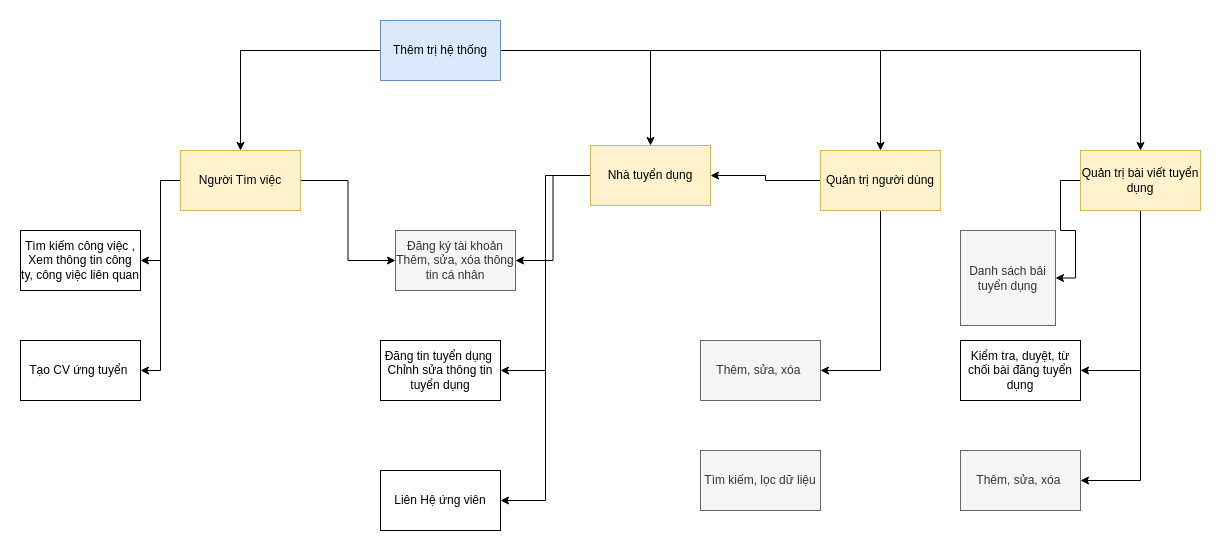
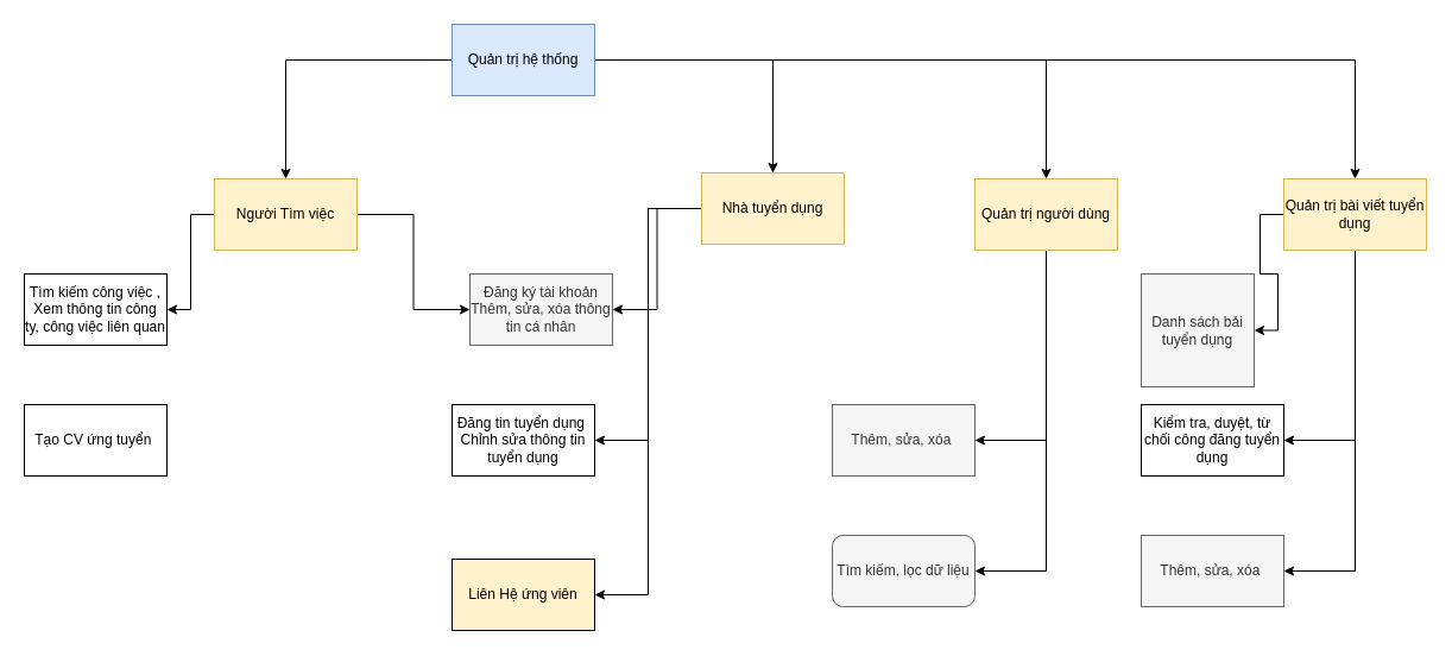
  <mxCell id="0" />
  <mxCell id="1" parent="0" />
  <mxCell id="2" style="edgeStyle=orthogonalEdgeStyle;rounded=0;orthogonalLoop=1;jettySize=auto;html=1;entryX=1;entryY=0.5;entryDx=0;entryDy=0;" edge="1" parent="1" source="5" target="15"><mxGeometry relative="1" as="geometry" /></mxCell>
  <mxCell id="3" style="edgeStyle=orthogonalEdgeStyle;rounded=0;orthogonalLoop=1;jettySize=auto;html=1;entryX=1;entryY=0.5;entryDx=0;entryDy=0;" edge="1" parent="1" source="5" target="18"><mxGeometry relative="1" as="geometry" /></mxCell>
  <mxCell id="4" style="edgeStyle=orthogonalEdgeStyle;rounded=0;orthogonalLoop=1;jettySize=auto;html=1;entryX=1;entryY=0.5;entryDx=0;entryDy=0;" edge="1" parent="1" source="5" target="19"><mxGeometry relative="1" as="geometry" /></mxCell>
  <mxCell id="5" value="Nhà tuyển dụng" style="rounded=0;whiteSpace=wrap;html=1;fillColor=#fff2cc;strokeColor=#d6b656;" vertex="1" parent="1"><mxGeometry x="590" y="145" width="120" height="60" as="geometry" /></mxCell>
  <mxCell id="6" style="edgeStyle=orthogonalEdgeStyle;rounded=0;orthogonalLoop=1;jettySize=auto;html=1;entryX=0;entryY=0.5;entryDx=0;entryDy=0;" edge="1" parent="1" source="9" target="15"><mxGeometry relative="1" as="geometry" /></mxCell>
  <mxCell id="7" style="edgeStyle=orthogonalEdgeStyle;rounded=0;orthogonalLoop=1;jettySize=auto;html=1;entryX=1;entryY=0.5;entryDx=0;entryDy=0;" edge="1" parent="1" source="9" target="16"><mxGeometry relative="1" as="geometry" /></mxCell>
- <mxCell id="8" style="edgeStyle=orthogonalEdgeStyle;rounded=0;orthogonalLoop=1;jettySize=auto;html=1;entryX=1;entryY=0.5;entryDx=0;entryDy=0;" edge="1" parent="1" source="9" target="17"><mxGeometry relative="1" as="geometry" /></mxCell>
  <mxCell id="9" value="Người Tìm việc" style="rounded=0;whiteSpace=wrap;html=1;fillColor=#fff2cc;strokeColor=#d6b656;" vertex="1" parent="1"><mxGeometry x="180" y="150" width="120" height="60" as="geometry" /></mxCell>
  <mxCell id="10" style="edgeStyle=orthogonalEdgeStyle;rounded=0;orthogonalLoop=1;jettySize=auto;html=1;entryX=0.5;entryY=0;entryDx=0;entryDy=0;" edge="1" parent="1" source="14" target="9"><mxGeometry relative="1" as="geometry" /></mxCell>
  <mxCell id="11" style="edgeStyle=orthogonalEdgeStyle;rounded=0;orthogonalLoop=1;jettySize=auto;html=1;entryX=0.5;entryY=0;entryDx=0;entryDy=0;" edge="1" parent="1" source="14" target="5"><mxGeometry relative="1" as="geometry" /></mxCell>
  <mxCell id="12" style="edgeStyle=orthogonalEdgeStyle;rounded=0;orthogonalLoop=1;jettySize=auto;html=1;entryX=0.5;entryY=0;entryDx=0;entryDy=0;" edge="1" parent="1" source="14" target="22"><mxGeometry relative="1" as="geometry" /></mxCell>
  <mxCell id="13" style="edgeStyle=orthogonalEdgeStyle;rounded=0;orthogonalLoop=1;jettySize=auto;html=1;" edge="1" parent="1" source="14" target="28"><mxGeometry relative="1" as="geometry" /></mxCell>
- <mxCell id="14" value="Thêm trị hệ thống" style="rounded=0;whiteSpace=wrap;html=1;fillColor=#dae8fc;strokeColor=#6c8ebf;" vertex="1" parent="1"><mxGeometry x="380" y="20" width="120" height="60" as="geometry" /></mxCell>
+ <mxCell id="14" value="Quản trị hệ thống" style="rounded=0;whiteSpace=wrap;html=1;fillColor=#dae8fc;strokeColor=#6c8ebf;" vertex="1" parent="1"><mxGeometry x="380" y="20" width="120" height="60" as="geometry" /></mxCell>
  <mxCell id="15" value="Đăng ký tài khoản&lt;br&gt;Thêm, sửa, xóa thông tin cá nhân" style="rounded=0;whiteSpace=wrap;html=1;fillColor=#f5f5f5;fontColor=#333333;strokeColor=#666666;" vertex="1" parent="1"><mxGeometry x="395" y="230" width="120" height="60" as="geometry" /></mxCell>
  <mxCell id="16" value="Tìm kiếm công việc ,&lt;br&gt;Xem thông tin công ty, công việc liên quan" style="rounded=0;whiteSpace=wrap;html=1;" vertex="1" parent="1"><mxGeometry x="20" y="230" width="120" height="60" as="geometry" /></mxCell>
  <mxCell id="17" value="Tạo CV ứng tuyển&amp;nbsp;" style="rounded=0;whiteSpace=wrap;html=1;" vertex="1" parent="1"><mxGeometry x="20" y="340" width="120" height="60" as="geometry" /></mxCell>
  <mxCell id="18" value="Đăng tin tuyển dụng&amp;nbsp;&lt;br&gt;Chỉnh sửa thông tin tuyển dụng" style="rounded=0;whiteSpace=wrap;html=1;" vertex="1" parent="1"><mxGeometry x="380" y="340" width="120" height="60" as="geometry" /></mxCell>
- <mxCell id="19" value="Liên Hệ ứng viên" style="rounded=0;whiteSpace=wrap;html=1;" vertex="1" parent="1"><mxGeometry x="380" y="470" width="120" height="60" as="geometry" /></mxCell>
+ <mxCell id="19" value="Liên Hệ ứng viên" style="rounded=0;whiteSpace=wrap;html=1;fillColor=#fff2cc;" vertex="1" parent="1"><mxGeometry x="380" y="470" width="120" height="60" as="geometry" /></mxCell>
  <mxCell id="20" style="edgeStyle=orthogonalEdgeStyle;rounded=0;orthogonalLoop=1;jettySize=auto;html=1;entryX=1;entryY=0.5;entryDx=0;entryDy=0;" edge="1" parent="1" source="22" target="23"><mxGeometry relative="1" as="geometry" /></mxCell>
- <mxCell id="21" style="edgeStyle=orthogonalEdgeStyle;rounded=0;orthogonalLoop=1;jettySize=auto;html=1;" edge="1" parent="1" source="22" target="5"><mxGeometry relative="1" as="geometry" /></mxCell>
+ <mxCell id="21" style="edgeStyle=orthogonalEdgeStyle;rounded=0;orthogonalLoop=1;jettySize=auto;html=1;entryX=1;entryY=0.5;entryDx=0;entryDy=0;" edge="1" parent="1" source="22" target="24"><mxGeometry relative="1" as="geometry" /></mxCell>
  <mxCell id="22" value="Quản trị người dùng" style="rounded=0;whiteSpace=wrap;html=1;fillColor=#fff2cc;strokeColor=#d6b656;" vertex="1" parent="1"><mxGeometry x="820" y="150" width="120" height="60" as="geometry" /></mxCell>
  <mxCell id="23" value="Thêm, sửa, xóa&amp;nbsp;" style="rounded=0;whiteSpace=wrap;html=1;fillColor=#f5f5f5;fontColor=#333333;strokeColor=#666666;" vertex="1" parent="1"><mxGeometry x="700" y="340" width="120" height="60" as="geometry" /></mxCell>
- <mxCell id="24" value="Tìm kiếm, lọc dữ liệu" style="rounded=0;whiteSpace=wrap;html=1;fillColor=#f5f5f5;fontColor=#333333;strokeColor=#666666;" vertex="1" parent="1"><mxGeometry x="700" y="450" width="120" height="60" as="geometry" /></mxCell>
+ <mxCell id="24" value="Tìm kiếm, lọc dữ liệu" style="whiteSpace=wrap;html=1;fillColor=#f5f5f5;fontColor=#333333;strokeColor=#666666;rounded=1;" vertex="1" parent="1"><mxGeometry x="700" y="450" width="120" height="60" as="geometry" /></mxCell>
  <mxCell id="25" style="edgeStyle=orthogonalEdgeStyle;rounded=0;orthogonalLoop=1;jettySize=auto;html=1;entryX=1;entryY=0.5;entryDx=0;entryDy=0;" edge="1" parent="1" source="28" target="31"><mxGeometry relative="1" as="geometry" /></mxCell>
  <mxCell id="26" style="edgeStyle=orthogonalEdgeStyle;rounded=0;orthogonalLoop=1;jettySize=auto;html=1;entryX=1;entryY=0.5;entryDx=0;entryDy=0;" edge="1" parent="1" source="28" target="29"><mxGeometry relative="1" as="geometry" /></mxCell>
  <mxCell id="27" style="edgeStyle=orthogonalEdgeStyle;rounded=0;orthogonalLoop=1;jettySize=auto;html=1;entryX=1;entryY=0.5;entryDx=0;entryDy=0;" edge="1" parent="1" source="28" target="30"><mxGeometry relative="1" as="geometry" /></mxCell>
  <mxCell id="28" value="Quản trị bài viết tuyển dụng" style="rounded=0;whiteSpace=wrap;html=1;fillColor=#fff2cc;strokeColor=#d6b656;" vertex="1" parent="1"><mxGeometry x="1080" y="150" width="120" height="60" as="geometry" /></mxCell>
- <mxCell id="29" value="Kiểm tra, duyệt, từ chối bài đăng tuyển dụng" style="rounded=0;whiteSpace=wrap;html=1;" vertex="1" parent="1"><mxGeometry x="960" y="340" width="120" height="60" as="geometry" /></mxCell>
+ <mxCell id="29" value="Kiểm tra, duyệt, từ chối công đăng tuyển dụng" style="rounded=0;whiteSpace=wrap;html=1;" vertex="1" parent="1"><mxGeometry x="960" y="340" width="120" height="60" as="geometry" /></mxCell>
  <mxCell id="30" value="Thêm, sửa, xóa&amp;nbsp;" style="rounded=0;whiteSpace=wrap;html=1;fillColor=#f5f5f5;fontColor=#333333;strokeColor=#666666;" vertex="1" parent="1"><mxGeometry x="960" y="450" width="120" height="60" as="geometry" /></mxCell>
  <mxCell id="31" value="Danh sách bải tuyển dụng" style="rounded=0;whiteSpace=wrap;html=1;fillColor=#f5f5f5;fontColor=#333333;strokeColor=#666666;" vertex="1" parent="1"><mxGeometry x="960" y="230" width="95" height="95" as="geometry" /></mxCell>
